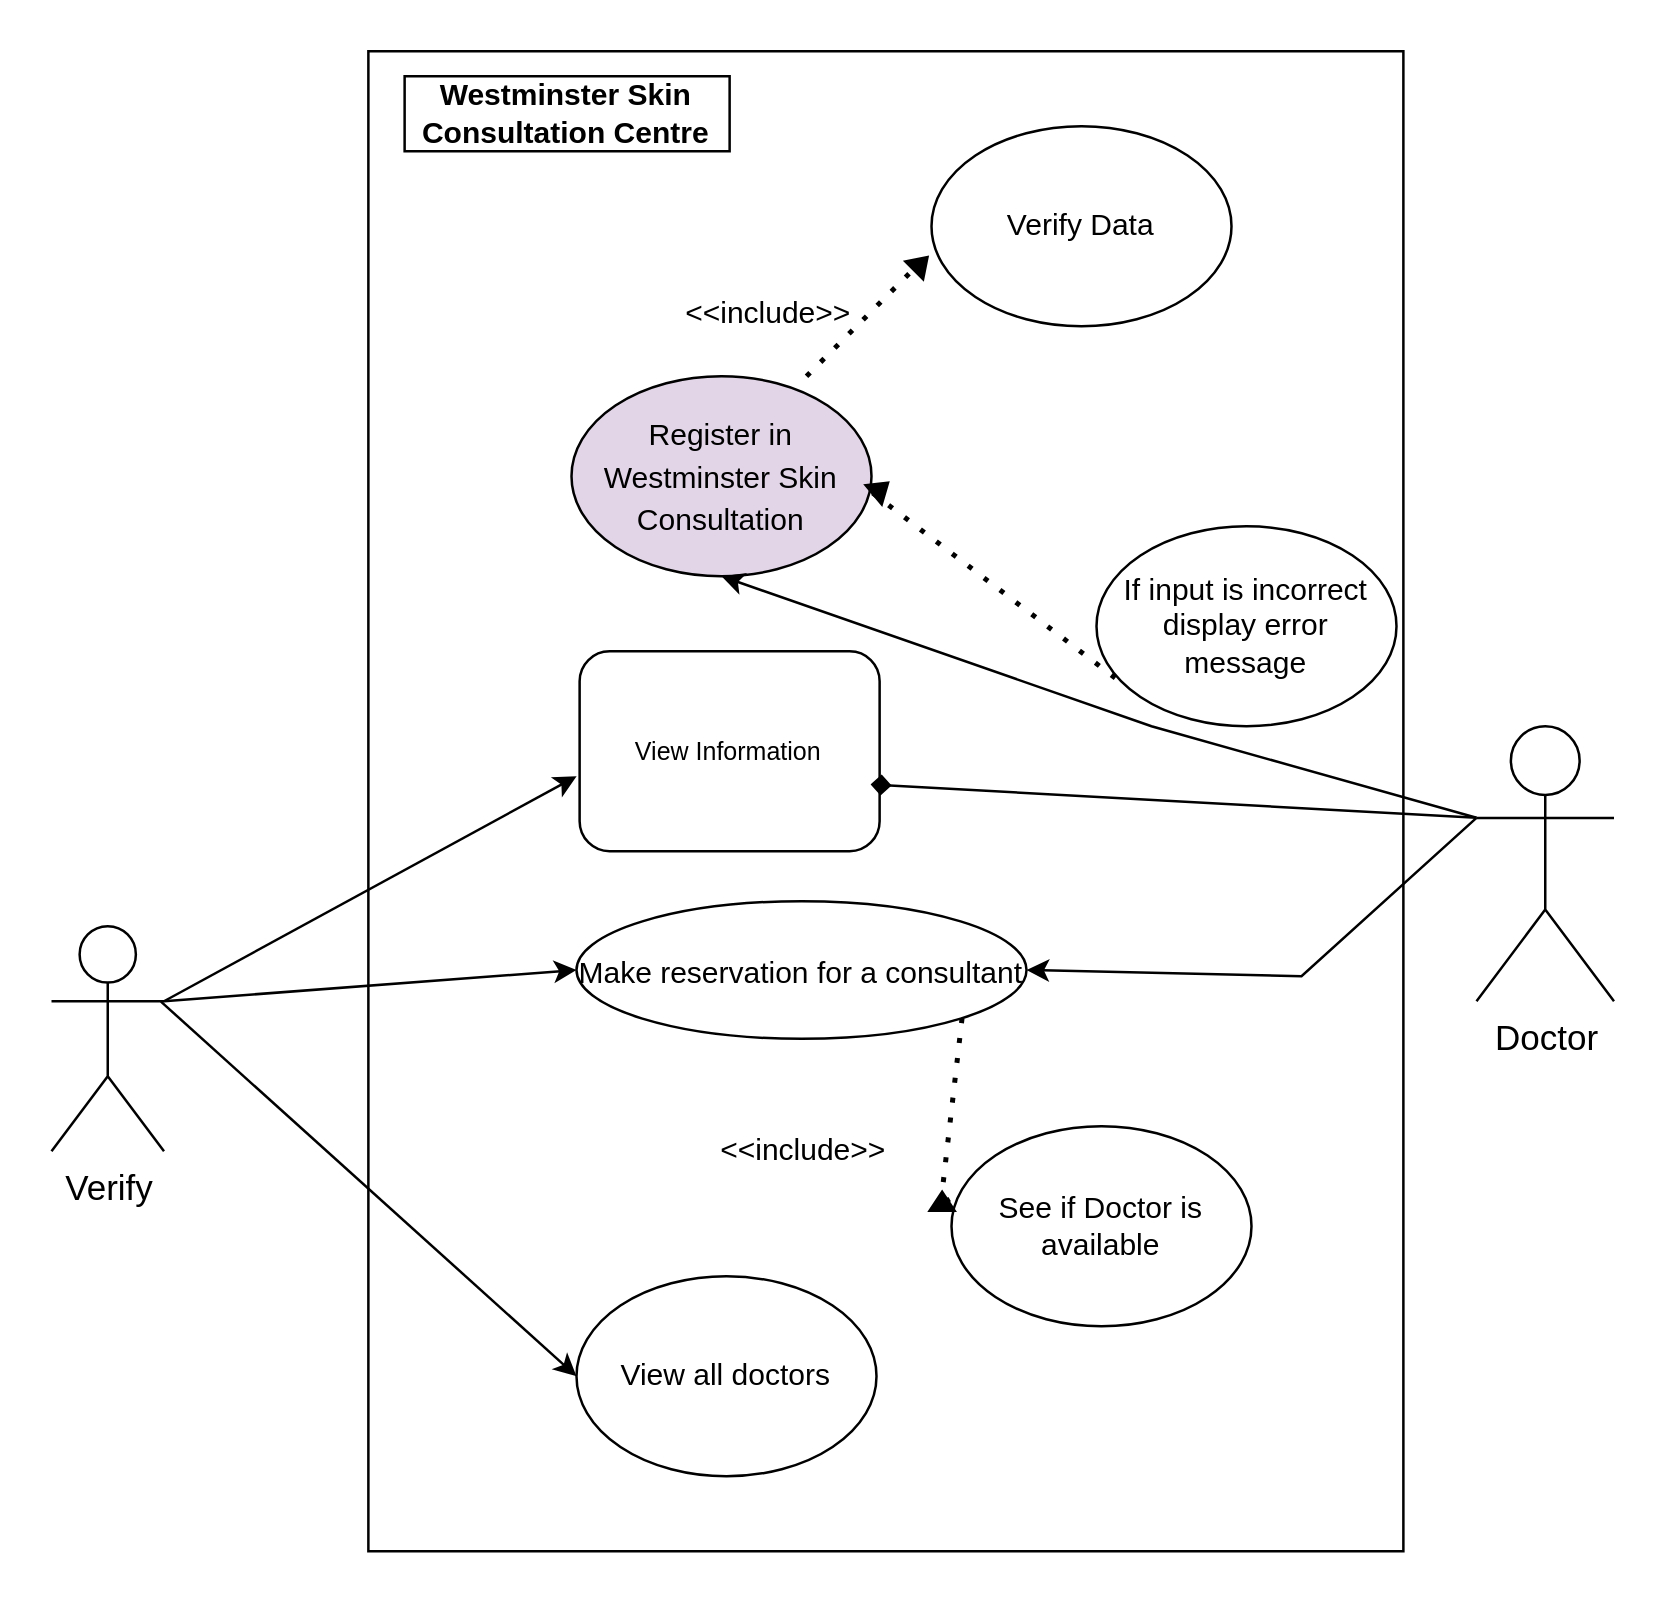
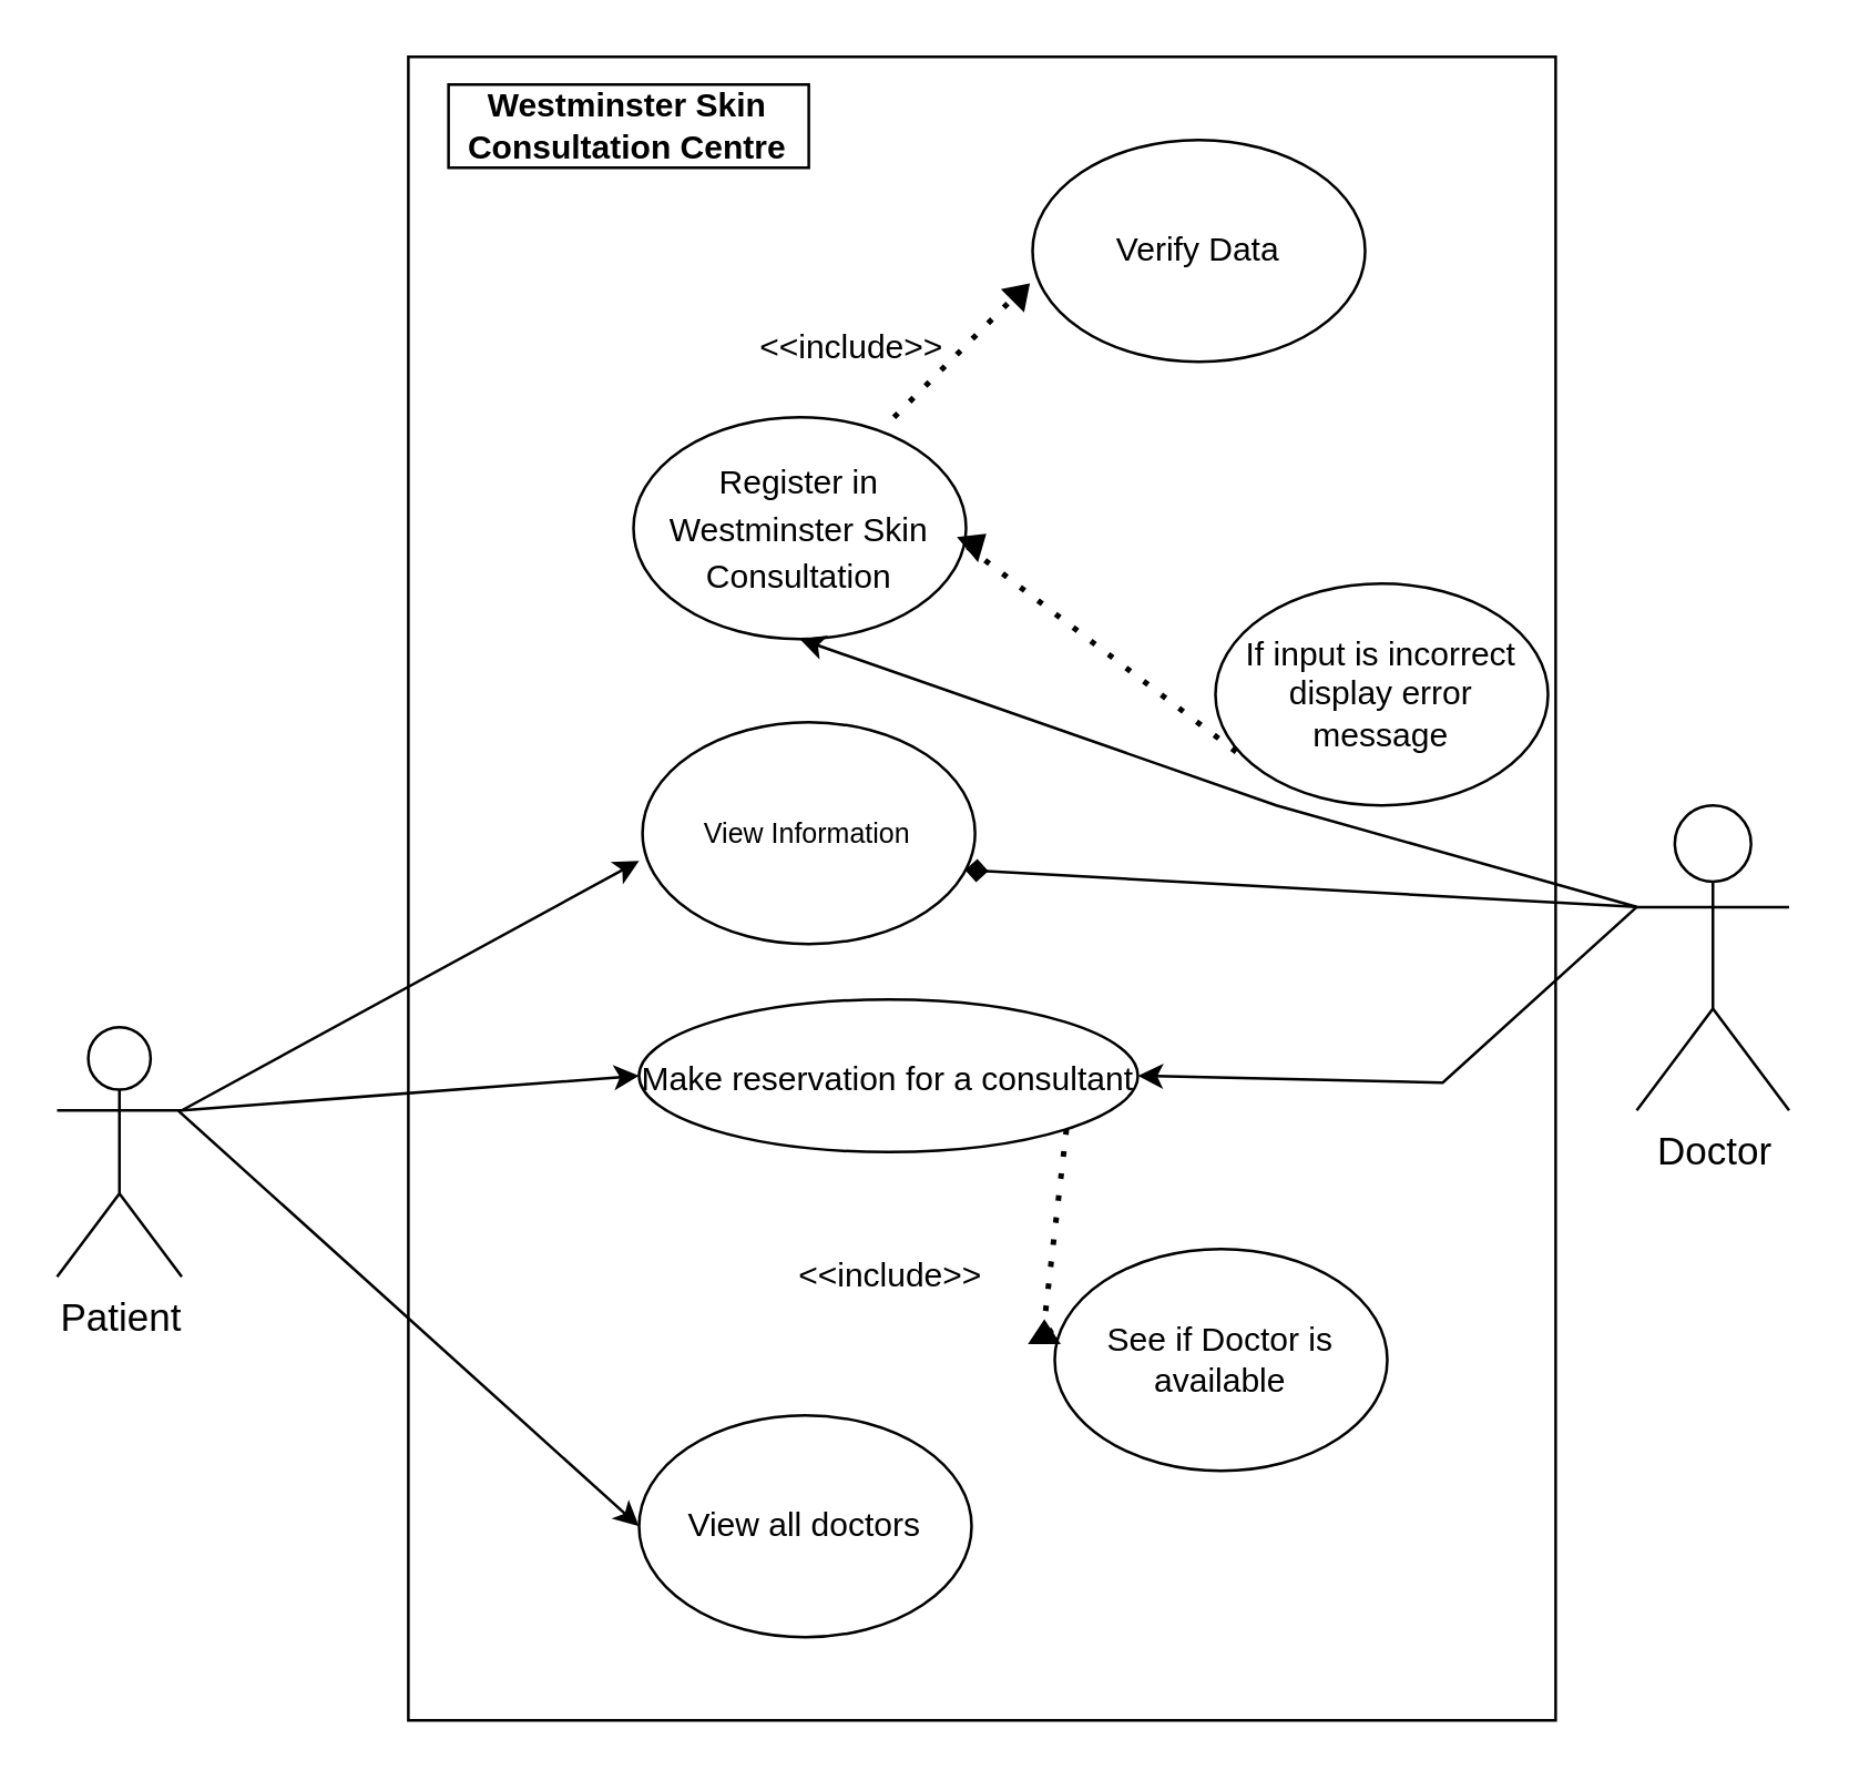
  <mxCell id="0" />
  <mxCell id="1" parent="0" />
  <mxCell id="2" value="" style="rounded=0;whiteSpace=wrap;html=1;" parent="1" vertex="1"><mxGeometry x="146.75" y="20" width="414" height="600" as="geometry" /></mxCell>
- <mxCell id="3" value="&lt;font style=&quot;font-size: 14px;&quot;&gt;Verify&lt;/font&gt;" style="shape=umlActor;verticalLabelPosition=bottom;verticalAlign=top;html=1;outlineConnect=0;" parent="1" vertex="1"><mxGeometry x="20" y="370" width="45" height="90" as="geometry" /></mxCell>
+ <mxCell id="3" value="&lt;font style=&quot;font-size: 14px;&quot;&gt;Patient&lt;/font&gt;" style="shape=umlActor;verticalLabelPosition=bottom;verticalAlign=top;html=1;outlineConnect=0;" parent="1" vertex="1"><mxGeometry x="20" y="370" width="45" height="90" as="geometry" /></mxCell>
  <mxCell id="4" value="&lt;font style=&quot;font-size: 14px;&quot;&gt;Doctor&lt;/font&gt;" style="shape=umlActor;verticalLabelPosition=bottom;verticalAlign=top;html=1;outlineConnect=0;" parent="1" vertex="1"><mxGeometry x="590" y="290" width="55" height="110" as="geometry" /></mxCell>
- <mxCell id="5" value="&lt;span style=&quot;font-size: 12px;&quot;&gt;Register in Westminster Skin Consultation&lt;/span&gt;" style="ellipse;whiteSpace=wrap;html=1;fontSize=14;fillColor=#e1d5e7;" parent="1" vertex="1"><mxGeometry x="228" y="150" width="120" height="80" as="geometry" /></mxCell>
+ <mxCell id="5" value="&lt;span style=&quot;font-size: 12px;&quot;&gt;Register in Westminster Skin Consultation&lt;/span&gt;" style="ellipse;whiteSpace=wrap;html=1;fontSize=14;" parent="1" vertex="1"><mxGeometry x="228" y="150" width="120" height="80" as="geometry" /></mxCell>
  <mxCell id="6" value="&lt;font style=&quot;font-size: 12px;&quot;&gt;Make reservation for a consultant&lt;br&gt;&lt;/font&gt;" style="ellipse;whiteSpace=wrap;html=1;fontSize=14;" parent="1" vertex="1"><mxGeometry x="230" y="360" width="180" height="55" as="geometry" /></mxCell>
  <mxCell id="7" value="" style="endArrow=classic;html=1;rounded=0;fontSize=12;entryX=0;entryY=0.5;entryDx=0;entryDy=0;exitX=1;exitY=0.333;exitDx=0;exitDy=0;exitPerimeter=0;" parent="1" source="3" target="6" edge="1"><mxGeometry width="50" height="50" relative="1" as="geometry"><mxPoint x="70" y="400" as="sourcePoint" /><mxPoint x="284.04" y="375" as="targetPoint" /></mxGeometry></mxCell>
  <mxCell id="8" value="Verify Data" style="ellipse;whiteSpace=wrap;html=1;fontSize=12;" parent="1" vertex="1"><mxGeometry x="372" y="50" width="120" height="80" as="geometry" /></mxCell>
  <mxCell id="9" value="If input is incorrect display error message" style="ellipse;whiteSpace=wrap;html=1;fontSize=12;" parent="1" vertex="1"><mxGeometry x="438" y="210" width="120" height="80" as="geometry" /></mxCell>
  <mxCell id="10" value="" style="endArrow=none;dashed=1;html=1;dashPattern=1 3;strokeWidth=2;rounded=0;fontSize=12;" parent="1" edge="1"><mxGeometry width="50" height="50" relative="1" as="geometry"><mxPoint x="322" y="150" as="sourcePoint" /><mxPoint x="372" y="100" as="targetPoint" /></mxGeometry></mxCell>
  <mxCell id="11" value="" style="endArrow=none;dashed=1;html=1;dashPattern=1 3;strokeWidth=2;rounded=0;fontSize=12;entryX=0.074;entryY=0.772;entryDx=0;entryDy=0;entryPerimeter=0;exitX=1.004;exitY=0.584;exitDx=0;exitDy=0;exitPerimeter=0;" parent="1" source="5" target="9" edge="1"><mxGeometry width="50" height="50" relative="1" as="geometry"><mxPoint x="347" y="200" as="sourcePoint" /><mxPoint x="397" y="150" as="targetPoint" /></mxGeometry></mxCell>
  <mxCell id="12" value="" style="triangle;whiteSpace=wrap;html=1;fontSize=12;rotation=-45;fillColor=#000000;" parent="1" vertex="1"><mxGeometry x="364" y="100" width="7.5" height="10" as="geometry" /></mxCell>
  <mxCell id="13" value="" style="triangle;whiteSpace=wrap;html=1;fontSize=12;rotation=-40;fillColor=#000000;" parent="1" vertex="1"><mxGeometry x="348" y="190" width="7.5" height="10" as="geometry" /></mxCell>
  <mxCell id="14" value="View all doctors" style="ellipse;whiteSpace=wrap;html=1;fontSize=12;fillColor=#FFFFFF;strokeColor=#000000;" parent="1" vertex="1"><mxGeometry x="230" y="510" width="120" height="80" as="geometry" /></mxCell>
  <mxCell id="15" value="" style="endArrow=classic;html=1;rounded=0;fontSize=12;exitX=0.973;exitY=0.335;exitDx=0;exitDy=0;exitPerimeter=0;entryX=0;entryY=0.5;entryDx=0;entryDy=0;" parent="1" source="3" target="14" edge="1"><mxGeometry width="50" height="50" relative="1" as="geometry"><mxPoint x="70" y="400" as="sourcePoint" /><mxPoint x="190" y="330" as="targetPoint" /></mxGeometry></mxCell>
  <mxCell id="16" value="See if Doctor is available" style="ellipse;whiteSpace=wrap;html=1;strokeColor=#000000;fontSize=12;fillColor=#FFFFFF;" parent="1" vertex="1"><mxGeometry x="380" y="450" width="120" height="80" as="geometry" /></mxCell>
  <mxCell id="17" value="" style="endArrow=none;dashed=1;html=1;dashPattern=1 3;strokeWidth=2;rounded=0;fontSize=12;exitX=1;exitY=1;exitDx=0;exitDy=0;entryX=0.004;entryY=0.415;entryDx=0;entryDy=0;entryPerimeter=0;startArrow=none;" parent="1" source="18" target="16" edge="1"><mxGeometry width="50" height="50" relative="1" as="geometry"><mxPoint x="344.75" y="470" as="sourcePoint" /><mxPoint x="394.75" y="420" as="targetPoint" /></mxGeometry></mxCell>
  <mxCell id="18" value="" style="triangle;whiteSpace=wrap;html=1;fontSize=12;rotation=-90;fillColor=#000000;" parent="1" vertex="1"><mxGeometry x="372.5" y="475" width="7.5" height="10" as="geometry" /></mxCell>
  <mxCell id="19" value="" style="endArrow=none;dashed=1;html=1;dashPattern=1 3;strokeWidth=2;rounded=0;fontSize=12;exitX=1;exitY=1;exitDx=0;exitDy=0;entryX=0.004;entryY=0.415;entryDx=0;entryDy=0;entryPerimeter=0;" parent="1" source="6" target="18" edge="1"><mxGeometry width="50" height="50" relative="1" as="geometry"><mxPoint x="332.426" y="453.284" as="sourcePoint" /><mxPoint x="380.48" y="483.2" as="targetPoint" /></mxGeometry></mxCell>
  <mxCell id="20" value="" style="endArrow=classic;html=1;rounded=0;fontSize=12;entryX=1;entryY=0.5;entryDx=0;entryDy=0;exitX=0;exitY=0.333;exitDx=0;exitDy=0;exitPerimeter=0;" parent="1" source="4" target="6" edge="1"><mxGeometry width="50" height="50" relative="1" as="geometry"><mxPoint x="590" y="325" as="sourcePoint" /><mxPoint x="640" y="275" as="targetPoint" /><Array as="points"><mxPoint x="520" y="390" /></Array></mxGeometry></mxCell>
  <mxCell id="21" value="" style="endArrow=classic;html=1;rounded=0;fontSize=12;entryX=0.5;entryY=1;entryDx=0;entryDy=0;exitX=0;exitY=0.333;exitDx=0;exitDy=0;exitPerimeter=0;" parent="1" source="4" target="5" edge="1"><mxGeometry width="50" height="50" relative="1" as="geometry"><mxPoint x="270" y="300" as="sourcePoint" /><mxPoint x="320" y="250" as="targetPoint" /><Array as="points"><mxPoint x="460" y="290" /></Array></mxGeometry></mxCell>
  <mxCell id="22" value="&amp;lt;&amp;lt;include&amp;gt;&amp;gt;" style="text;html=1;strokeColor=none;fillColor=none;align=center;verticalAlign=middle;whiteSpace=wrap;rounded=0;fontSize=12;" parent="1" vertex="1"><mxGeometry x="276.75" y="110" width="60" height="30" as="geometry" /></mxCell>
  <mxCell id="23" value="&amp;lt;&amp;lt;include&amp;gt;&amp;gt;" style="text;html=1;strokeColor=none;fillColor=none;align=center;verticalAlign=middle;whiteSpace=wrap;rounded=0;fontSize=12;" parent="1" vertex="1"><mxGeometry x="291.25" y="445" width="60" height="30" as="geometry" /></mxCell>
- <mxCell id="24" value="View Information" style="whiteSpace=wrap;html=1;strokeColor=#000000;fontSize=10;fillColor=#FFFFFF;rounded=1;" parent="1" vertex="1"><mxGeometry x="231.25" y="260" width="120" height="80" as="geometry" /></mxCell>
+ <mxCell id="24" value="View Information" style="ellipse;whiteSpace=wrap;html=1;strokeColor=#000000;fontSize=10;fillColor=#FFFFFF;" parent="1" vertex="1"><mxGeometry x="231.25" y="260" width="120" height="80" as="geometry" /></mxCell>
  <mxCell id="25" value="" style="endArrow=classic;html=1;rounded=0;fontSize=10;entryX=-0.01;entryY=0.625;entryDx=0;entryDy=0;entryPerimeter=0;" parent="1" target="24" edge="1"><mxGeometry width="50" height="50" relative="1" as="geometry"><mxPoint x="65" y="400" as="sourcePoint" /><mxPoint x="115" y="350" as="targetPoint" /></mxGeometry></mxCell>
  <mxCell id="26" value="" style="endArrow=diamond;html=1;rounded=0;fontSize=10;exitX=0;exitY=0.333;exitDx=0;exitDy=0;exitPerimeter=0;entryX=0.97;entryY=0.666;entryDx=0;entryDy=0;entryPerimeter=0;" parent="1" source="4" target="24" edge="1"><mxGeometry width="50" height="50" relative="1" as="geometry"><mxPoint x="590" y="325" as="sourcePoint" /><mxPoint x="640" y="275" as="targetPoint" /></mxGeometry></mxCell>
  <mxCell id="27" value="&lt;b&gt;Westminster Skin Consultation Centre&lt;/b&gt;" style="text;html=1;strokeColor=default;fillColor=none;align=center;verticalAlign=middle;whiteSpace=wrap;rounded=0;" parent="1" vertex="1"><mxGeometry x="161.25" y="30" width="130" height="30" as="geometry" /></mxCell>
